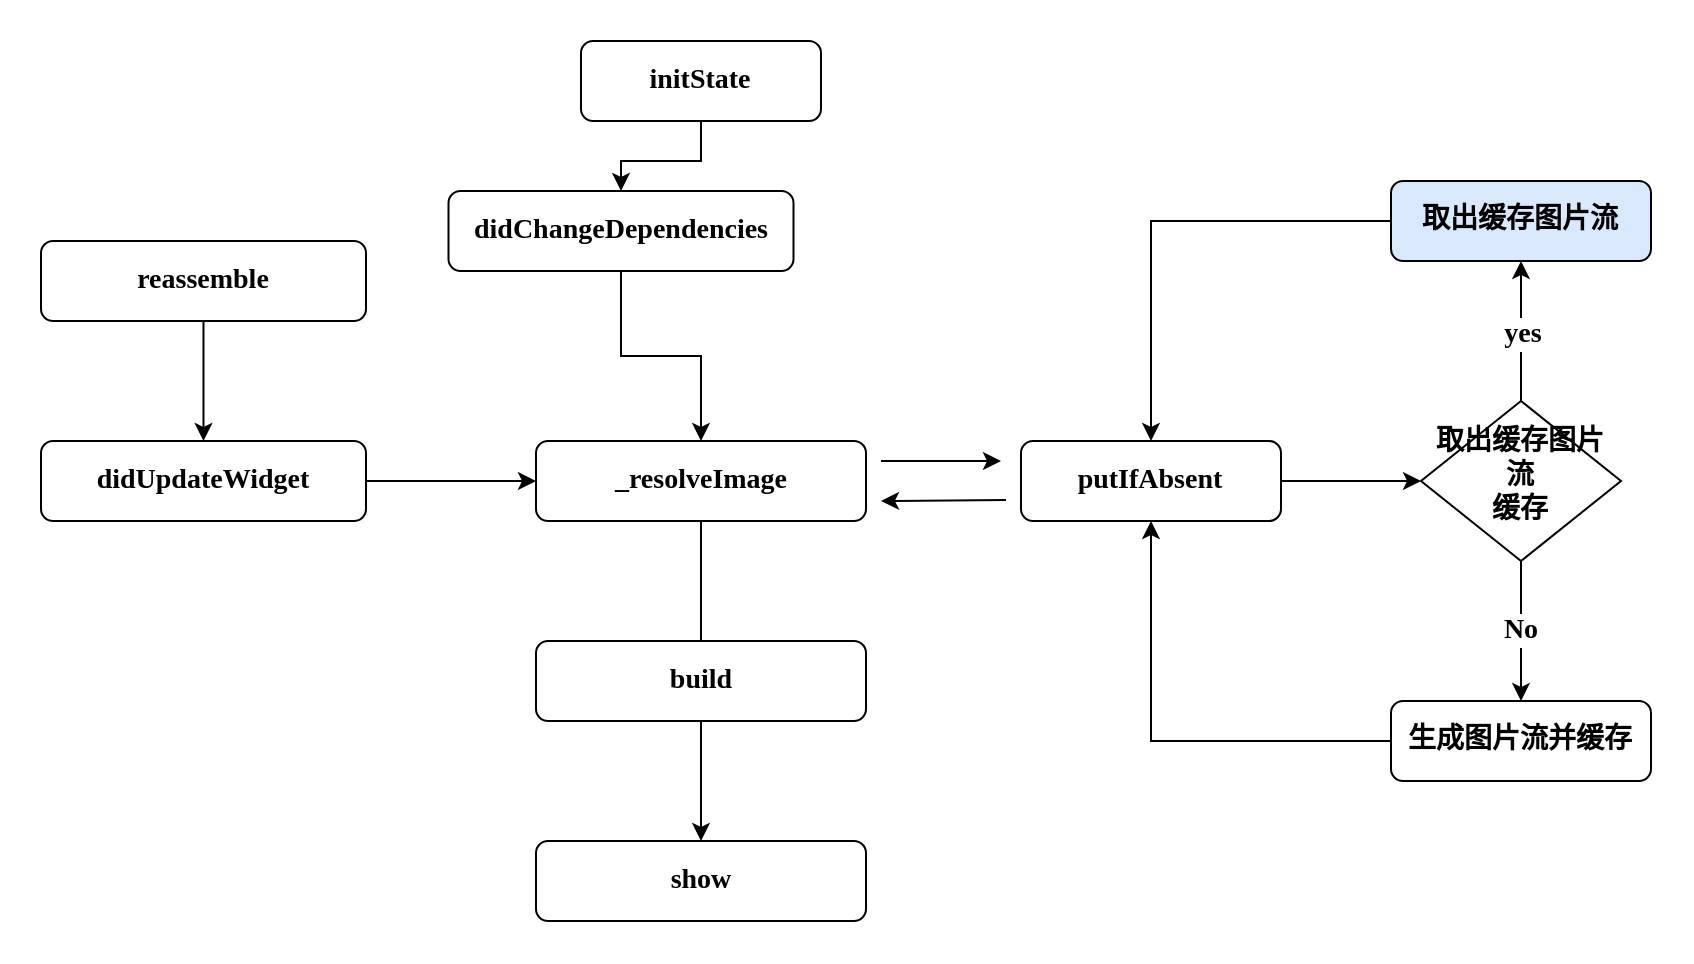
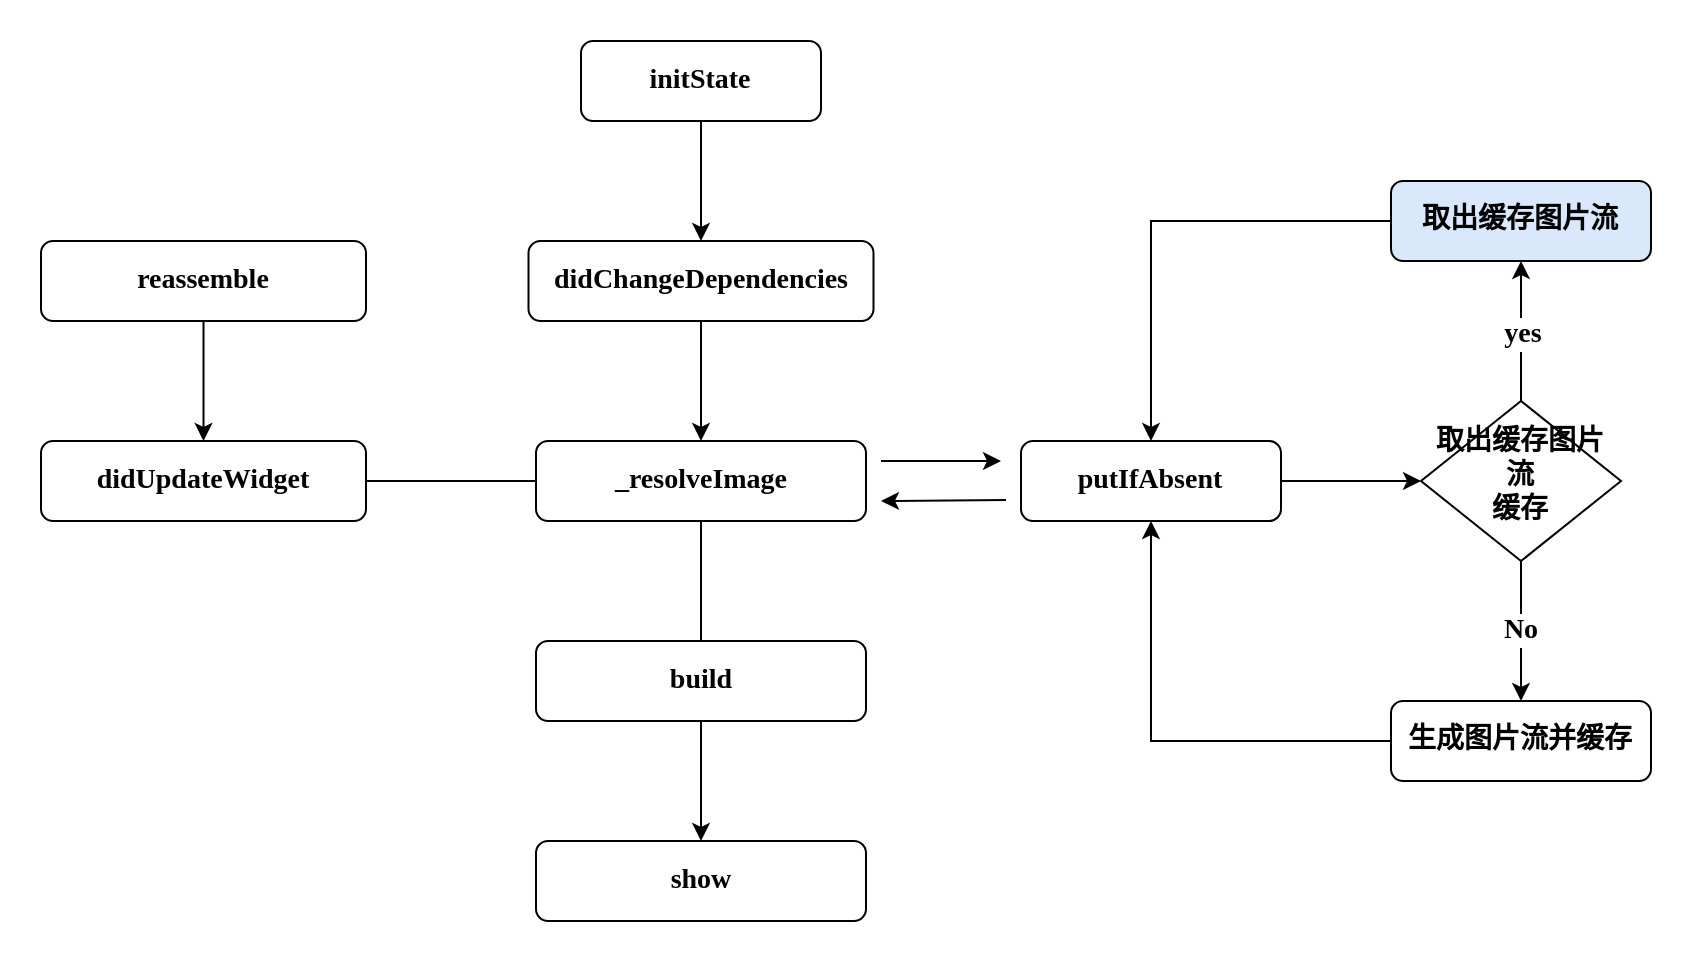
  <mxCell id="0" />
  <mxCell id="1" parent="0" />
  <mxCell id="2" style="edgeStyle=orthogonalEdgeStyle;rounded=0;orthogonalLoop=1;jettySize=auto;html=1;exitX=0.5;exitY=1;exitDx=0;exitDy=0;entryX=0.5;entryY=0;entryDx=0;entryDy=0;fontStyle=1;fontSize=14;fontFamily=Comic Sans MS;" edge="1" parent="1" source="3" target="5"><mxGeometry relative="1" as="geometry" /></mxCell>
  <mxCell id="3" value="&lt;font&gt;initState&lt;/font&gt;" style="rounded=1;whiteSpace=wrap;html=1;fontStyle=1;fontSize=14;fontFamily=Comic Sans MS;" vertex="1" parent="1"><mxGeometry x="290" y="20" width="120" height="40" as="geometry" /></mxCell>
  <mxCell id="4" style="edgeStyle=orthogonalEdgeStyle;rounded=0;orthogonalLoop=1;jettySize=auto;html=1;exitX=0.5;exitY=1;exitDx=0;exitDy=0;fontStyle=1;fontSize=14;fontFamily=Comic Sans MS;" edge="1" parent="1" source="5" target="14"><mxGeometry relative="1" as="geometry" /></mxCell>
- <mxCell id="5" value="didChangeDependencies" style="rounded=1;whiteSpace=wrap;html=1;fontStyle=1;fontSize=14;fontFamily=Comic Sans MS;" vertex="1" parent="1"><mxGeometry x="223.75" y="95" width="172.5" height="40" as="geometry" /></mxCell>
- <mxCell id="6" style="edgeStyle=orthogonalEdgeStyle;rounded=0;orthogonalLoop=1;jettySize=auto;html=1;exitX=1;exitY=0.5;exitDx=0;exitDy=0;entryX=0;entryY=0.5;entryDx=0;entryDy=0;fontStyle=1;fontSize=14;fontFamily=Comic Sans MS;" edge="1" parent="1" source="7" target="14"><mxGeometry relative="1" as="geometry" /></mxCell>
+ <mxCell id="5" value="didChangeDependencies" style="rounded=1;whiteSpace=wrap;html=1;fontStyle=1;fontSize=14;fontFamily=Comic Sans MS;" vertex="1" parent="1"><mxGeometry x="263.75" y="120" width="172.5" height="40" as="geometry" /></mxCell>
+ <mxCell id="6" style="edgeStyle=orthogonalEdgeStyle;rounded=0;orthogonalLoop=1;jettySize=auto;html=1;exitX=1;exitY=0.5;exitDx=0;exitDy=0;entryX=0;entryY=0.5;entryDx=0;entryDy=0;fontStyle=1;fontSize=14;fontFamily=Comic Sans MS;endArrow=none;" edge="1" parent="1" source="7" target="14"><mxGeometry relative="1" as="geometry" /></mxCell>
  <mxCell id="7" value="didUpdateWidget" style="rounded=1;whiteSpace=wrap;html=1;fontStyle=1;fontSize=14;fontFamily=Comic Sans MS;" vertex="1" parent="1"><mxGeometry x="20" y="220" width="162.5" height="40" as="geometry" /></mxCell>
  <mxCell id="8" style="edgeStyle=orthogonalEdgeStyle;rounded=0;orthogonalLoop=1;jettySize=auto;html=1;exitX=0.5;exitY=1;exitDx=0;exitDy=0;entryX=0.5;entryY=0;entryDx=0;entryDy=0;fontStyle=1;fontSize=14;fontFamily=Comic Sans MS;" edge="1" parent="1" source="9" target="7"><mxGeometry relative="1" as="geometry" /></mxCell>
  <mxCell id="9" value="reassemble" style="rounded=1;whiteSpace=wrap;html=1;fontStyle=1;fontSize=14;fontFamily=Comic Sans MS;" vertex="1" parent="1"><mxGeometry x="20" y="120" width="162.5" height="40" as="geometry" /></mxCell>
  <mxCell id="10" style="edgeStyle=orthogonalEdgeStyle;rounded=0;orthogonalLoop=1;jettySize=auto;html=1;exitX=0.5;exitY=1;exitDx=0;exitDy=0;fontStyle=1;fontSize=14;fontFamily=Comic Sans MS;" edge="1" parent="1" source="11" target="12"><mxGeometry relative="1" as="geometry" /></mxCell>
  <mxCell id="11" value="build" style="rounded=1;whiteSpace=wrap;html=1;fontStyle=1;fontSize=14;fontFamily=Comic Sans MS;" vertex="1" parent="1"><mxGeometry x="267.5" y="320" width="165" height="40" as="geometry" /></mxCell>
  <mxCell id="12" value="show" style="rounded=1;whiteSpace=wrap;html=1;fontStyle=1;fontSize=14;fontFamily=Comic Sans MS;" vertex="1" parent="1"><mxGeometry x="267.5" y="420" width="165" height="40" as="geometry" /></mxCell>
  <mxCell id="13" style="edgeStyle=orthogonalEdgeStyle;rounded=0;orthogonalLoop=1;jettySize=auto;html=1;exitX=0.5;exitY=1;exitDx=0;exitDy=0;entryX=0.5;entryY=0;entryDx=0;entryDy=0;fontStyle=1;fontSize=14;fontFamily=Comic Sans MS;endArrow=none;" edge="1" parent="1" source="14" target="11"><mxGeometry relative="1" as="geometry" /></mxCell>
  <mxCell id="14" value="_resolveImage" style="rounded=1;whiteSpace=wrap;html=1;fontStyle=1;fontSize=14;fontFamily=Comic Sans MS;" vertex="1" parent="1"><mxGeometry x="267.5" y="220" width="165" height="40" as="geometry" /></mxCell>
  <mxCell id="15" style="edgeStyle=orthogonalEdgeStyle;rounded=0;orthogonalLoop=1;jettySize=auto;html=1;exitX=1;exitY=0.5;exitDx=0;exitDy=0;entryX=0;entryY=0.5;entryDx=0;entryDy=0;fontStyle=1;fontSize=14;fontFamily=Comic Sans MS;" edge="1" parent="1" source="16" target="20"><mxGeometry relative="1" as="geometry" /></mxCell>
  <mxCell id="16" value="putIfAbsent" style="rounded=1;whiteSpace=wrap;html=1;fontStyle=1;fontSize=14;fontFamily=Comic Sans MS;" vertex="1" parent="1"><mxGeometry x="510" y="220" width="130" height="40" as="geometry" /></mxCell>
  <mxCell id="17" value="No" style="edgeStyle=orthogonalEdgeStyle;rounded=0;orthogonalLoop=1;jettySize=auto;html=1;exitX=0.5;exitY=1;exitDx=0;exitDy=0;fontStyle=1;fontSize=14;fontFamily=Comic Sans MS;" edge="1" parent="1" source="20"><mxGeometry relative="1" as="geometry"><mxPoint x="760" y="350" as="targetPoint" /></mxGeometry></mxCell>
  <mxCell id="18" style="edgeStyle=orthogonalEdgeStyle;rounded=0;orthogonalLoop=1;jettySize=auto;html=1;exitX=0.5;exitY=0;exitDx=0;exitDy=0;entryX=0.5;entryY=1;entryDx=0;entryDy=0;fontStyle=1;fontSize=14;fontFamily=Comic Sans MS;" edge="1" parent="1" source="20" target="26"><mxGeometry relative="1" as="geometry" /></mxCell>
  <mxCell id="19" value="yes" style="edgeLabel;html=1;align=center;verticalAlign=middle;resizable=0;points=[];fontStyle=1;fontSize=14;fontFamily=Comic Sans MS;" vertex="1" connectable="0" parent="18"><mxGeometry x="-0.029" relative="1" as="geometry"><mxPoint as="offset" /></mxGeometry></mxCell>
  <mxCell id="20" value="取出缓存图片流&lt;br style=&quot;font-size: 14px;&quot;&gt;缓存" style="rhombus;whiteSpace=wrap;html=1;shadow=0;fontFamily=Comic Sans MS;fontSize=14;align=center;strokeWidth=1;spacing=6;spacingTop=-4;fontStyle=1" vertex="1" parent="1"><mxGeometry x="710" y="200" width="100" height="80" as="geometry" /></mxCell>
  <mxCell id="21" value="" style="endArrow=classic;html=1;exitX=1;exitY=0;exitDx=0;exitDy=0;fontStyle=1;fontSize=14;fontFamily=Comic Sans MS;" edge="1" parent="1"><mxGeometry width="50" height="50" relative="1" as="geometry"><mxPoint x="502.5" y="249.5" as="sourcePoint" /><mxPoint x="440" y="250" as="targetPoint" /></mxGeometry></mxCell>
  <mxCell id="22" value="" style="endArrow=classic;html=1;exitX=1;exitY=0;exitDx=0;exitDy=0;fontStyle=1;fontSize=14;fontFamily=Comic Sans MS;" edge="1" parent="1"><mxGeometry width="50" height="50" relative="1" as="geometry"><mxPoint x="440" y="230" as="sourcePoint" /><mxPoint x="500" y="230" as="targetPoint" /></mxGeometry></mxCell>
  <mxCell id="23" style="edgeStyle=orthogonalEdgeStyle;rounded=0;orthogonalLoop=1;jettySize=auto;html=1;exitX=0;exitY=0.5;exitDx=0;exitDy=0;entryX=0.5;entryY=1;entryDx=0;entryDy=0;fontStyle=1;fontSize=14;fontFamily=Comic Sans MS;" edge="1" parent="1" source="24" target="16"><mxGeometry relative="1" as="geometry" /></mxCell>
  <mxCell id="24" value="生成图片流并缓存" style="rounded=1;whiteSpace=wrap;html=1;fontStyle=1;fontSize=14;fontFamily=Comic Sans MS;" vertex="1" parent="1"><mxGeometry x="695" y="350" width="130" height="40" as="geometry" /></mxCell>
  <mxCell id="25" style="edgeStyle=orthogonalEdgeStyle;rounded=0;orthogonalLoop=1;jettySize=auto;html=1;exitX=0;exitY=0.5;exitDx=0;exitDy=0;entryX=0.5;entryY=0;entryDx=0;entryDy=0;fontStyle=1;fontSize=14;fontFamily=Comic Sans MS;" edge="1" parent="1" source="26" target="16"><mxGeometry relative="1" as="geometry" /></mxCell>
  <mxCell id="26" value="取出缓存图片流" style="rounded=1;whiteSpace=wrap;html=1;fontStyle=1;fontSize=14;fontFamily=Comic Sans MS;fillColor=#dae8fc;" vertex="1" parent="1"><mxGeometry x="695" y="90" width="130" height="40" as="geometry" /></mxCell>
